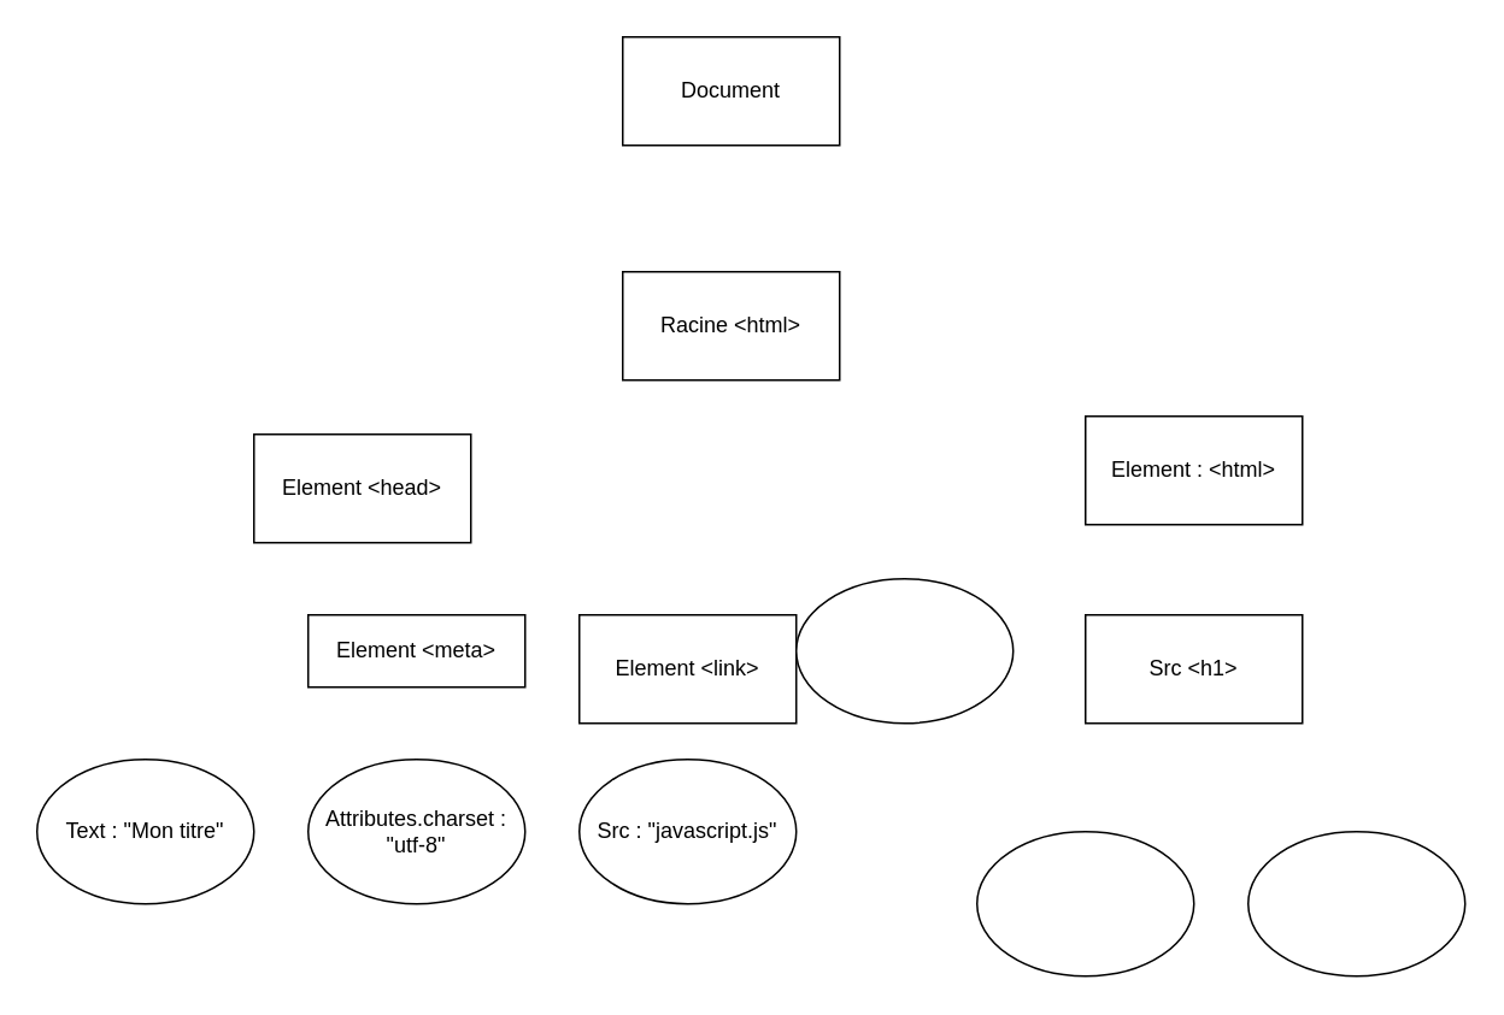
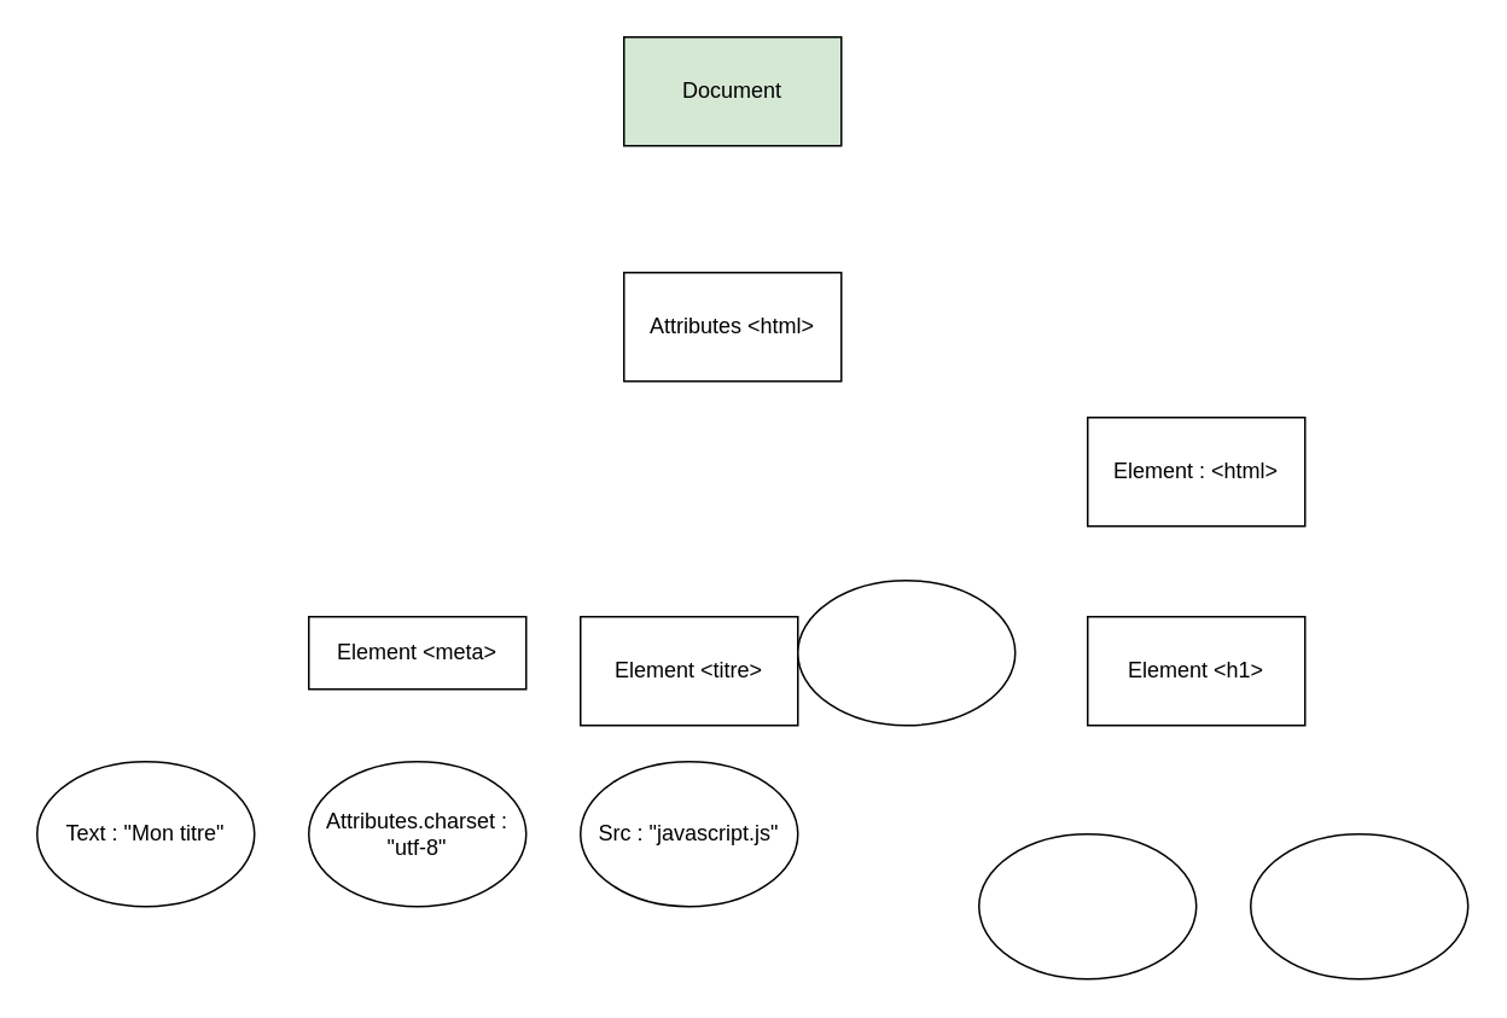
  <mxCell id="0" />
  <mxCell id="1" parent="0" />
- <mxCell id="2" value="Document" style="rounded=0;whiteSpace=wrap;html=1;" vertex="1" parent="1"><mxGeometry x="344" y="20" width="120" height="60" as="geometry" /></mxCell>
- <mxCell id="3" value="Racine &amp;lt;html&amp;gt;" style="rounded=0;whiteSpace=wrap;html=1;" vertex="1" parent="1"><mxGeometry x="344" y="150" width="120" height="60" as="geometry" /></mxCell>
- <mxCell id="4" value="Element &amp;lt;head&amp;gt;" style="rounded=0;whiteSpace=wrap;html=1;" vertex="1" parent="1"><mxGeometry x="140" y="240" width="120" height="60" as="geometry" /></mxCell>
+ <mxCell id="2" value="Document" style="rounded=0;whiteSpace=wrap;html=1;fillColor=#d5e8d4;" vertex="1" parent="1"><mxGeometry x="344" y="20" width="120" height="60" as="geometry" /></mxCell>
+ <mxCell id="3" value="Attributes &amp;lt;html&amp;gt;" style="rounded=0;whiteSpace=wrap;html=1;" vertex="1" parent="1"><mxGeometry x="344" y="150" width="120" height="60" as="geometry" /></mxCell>
  <mxCell id="5" value="Text : &quot;Mon titre&quot;" style="ellipse;whiteSpace=wrap;html=1;" vertex="1" parent="1"><mxGeometry x="20" y="420" width="120" height="80" as="geometry" /></mxCell>
  <mxCell id="6" value="Element &amp;lt;meta&amp;gt;" style="rounded=0;whiteSpace=wrap;html=1;" vertex="1" parent="1"><mxGeometry x="170" y="340" width="120" height="40" as="geometry" /></mxCell>
  <mxCell id="7" value="Attributes.charset : &quot;utf-8&quot; " style="ellipse;whiteSpace=wrap;html=1;" vertex="1" parent="1"><mxGeometry x="170" y="420" width="120" height="80" as="geometry" /></mxCell>
- <mxCell id="8" value="Element &amp;lt;link&amp;gt;" style="rounded=0;whiteSpace=wrap;html=1;" vertex="1" parent="1"><mxGeometry x="320" y="340" width="120" height="60" as="geometry" /></mxCell>
+ <mxCell id="8" value="Element &amp;lt;titre&amp;gt;" style="rounded=0;whiteSpace=wrap;html=1;" vertex="1" parent="1"><mxGeometry x="320" y="340" width="120" height="60" as="geometry" /></mxCell>
  <mxCell id="9" value="Src : &quot;javascript.js&quot;" style="ellipse;whiteSpace=wrap;html=1;" vertex="1" parent="1"><mxGeometry x="320" y="420" width="120" height="80" as="geometry" /></mxCell>
  <mxCell id="10" value="Element : &amp;lt;html&amp;gt;" style="rounded=0;whiteSpace=wrap;html=1;" vertex="1" parent="1"><mxGeometry x="600" y="230" width="120" height="60" as="geometry" /></mxCell>
- <mxCell id="11" value="Src &amp;lt;h1&amp;gt;" style="rounded=0;whiteSpace=wrap;html=1;" vertex="1" parent="1"><mxGeometry x="600" y="340" width="120" height="60" as="geometry" /></mxCell>
+ <mxCell id="11" value="Element &amp;lt;h1&amp;gt;" style="rounded=0;whiteSpace=wrap;html=1;" vertex="1" parent="1"><mxGeometry x="600" y="340" width="120" height="60" as="geometry" /></mxCell>
  <mxCell id="12" value="" style="ellipse;whiteSpace=wrap;html=1;" vertex="1" parent="1"><mxGeometry x="440" y="320" width="120" height="80" as="geometry" /></mxCell>
  <mxCell id="13" value="" style="ellipse;whiteSpace=wrap;html=1;" vertex="1" parent="1"><mxGeometry x="540" y="460" width="120" height="80" as="geometry" /></mxCell>
  <mxCell id="14" value="" style="ellipse;whiteSpace=wrap;html=1;" vertex="1" parent="1"><mxGeometry x="690" y="460" width="120" height="80" as="geometry" /></mxCell>
